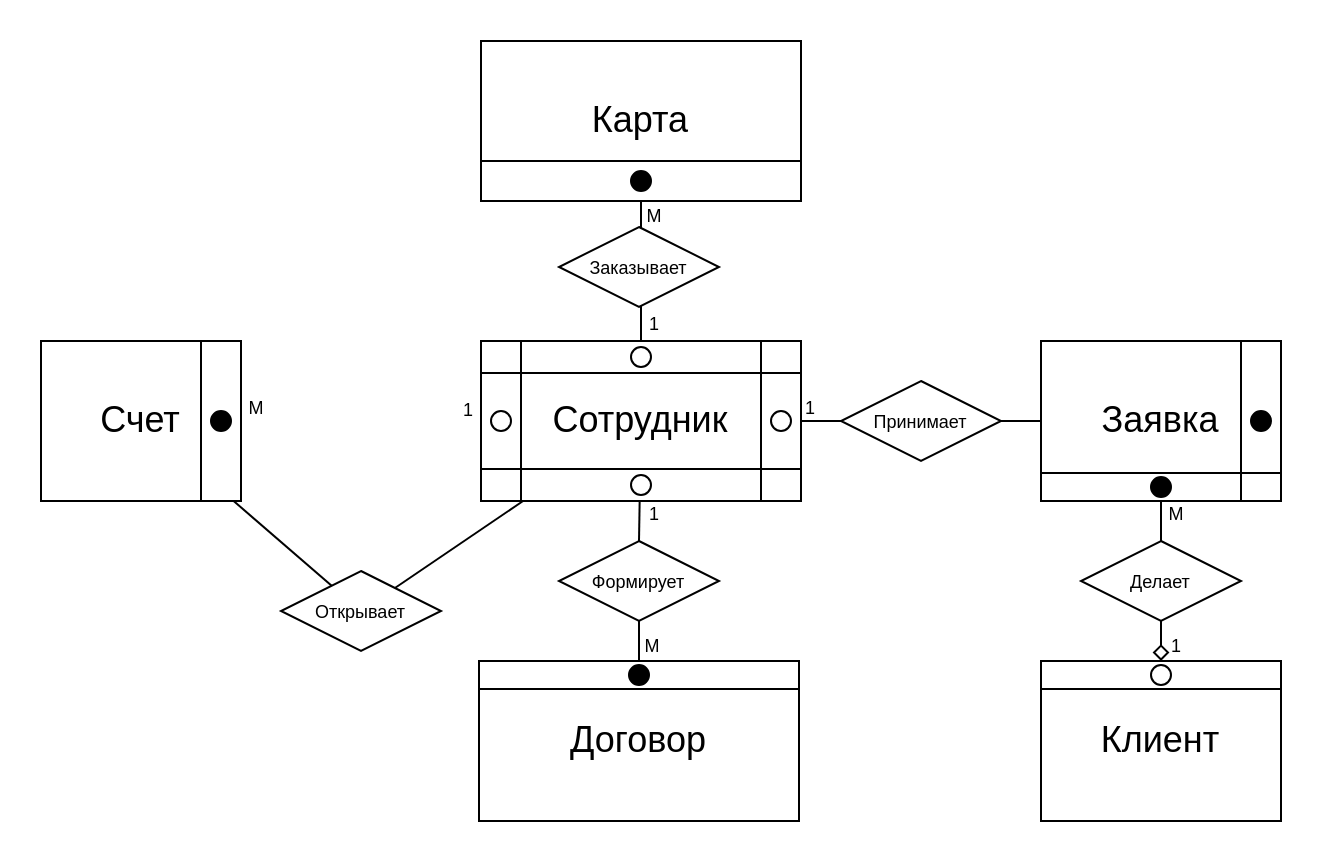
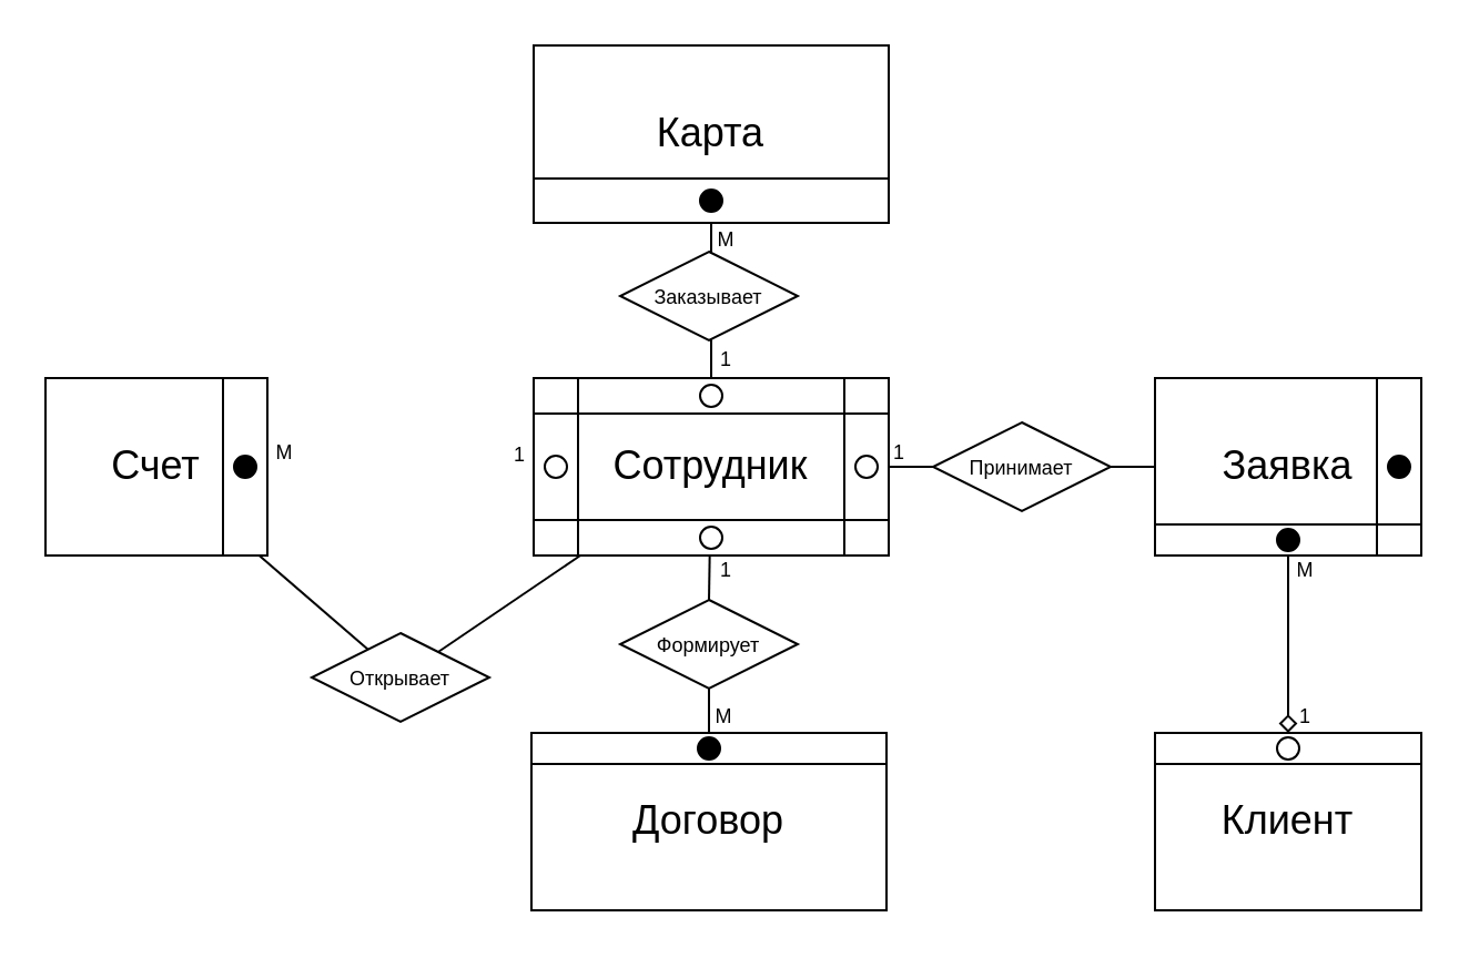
  <mxCell id="0" />
  <mxCell id="1" parent="0" />
  <mxCell id="2" style="edgeStyle=orthogonalEdgeStyle;orthogonalLoop=1;jettySize=auto;html=1;entryX=0.5;entryY=1;entryDx=0;entryDy=0;strokeColor=default;curved=1;startArrow=none;startFill=0;endArrow=none;endFill=0;" edge="1" parent="1" source="3" target="4"><mxGeometry relative="1" as="geometry" /></mxCell>
  <mxCell id="3" value="&lt;font style=&quot;font-size: 18px&quot;&gt;Сотрудник&lt;/font&gt;" style="shape=process;whiteSpace=wrap;html=1;backgroundOutline=1;size=0.125;" vertex="1" parent="1"><mxGeometry x="240" y="170" width="160" height="80" as="geometry" /></mxCell>
  <mxCell id="4" value="&lt;font style=&quot;font-size: 18px&quot;&gt;Карта&lt;/font&gt;" style="shape=internalStorage;whiteSpace=wrap;html=1;backgroundOutline=1;dx=0;dy=60;" vertex="1" parent="1"><mxGeometry x="240" y="20" width="160" height="80" as="geometry" /></mxCell>
  <mxCell id="5" value="" style="ellipse;whiteSpace=wrap;html=1;fillColor=#000000;" vertex="1" parent="1"><mxGeometry x="315" y="85" width="10" height="10" as="geometry" /></mxCell>
  <mxCell id="6" value="&lt;font style=&quot;font-size: 9px&quot;&gt;Заказывает&lt;/font&gt;" style="rhombus;whiteSpace=wrap;html=1;fillColor=#FFFFFF;" vertex="1" parent="1"><mxGeometry x="279" y="113" width="80" height="40" as="geometry" /></mxCell>
  <mxCell id="7" value="" style="shape=internalStorage;whiteSpace=wrap;html=1;backgroundOutline=1;dx=0;dy=64;fillColor=none;rotation=0;" vertex="1" parent="1"><mxGeometry x="240" y="170" width="160" height="80" as="geometry" /></mxCell>
  <mxCell id="8" value="" style="ellipse;whiteSpace=wrap;html=1;fontSize=9;fillColor=none;" vertex="1" parent="1"><mxGeometry x="385" y="205" width="10" height="10" as="geometry" /></mxCell>
  <mxCell id="9" value="" style="ellipse;whiteSpace=wrap;html=1;fontSize=9;fillColor=none;" vertex="1" parent="1"><mxGeometry x="315" y="173" width="10" height="10" as="geometry" /></mxCell>
  <mxCell id="10" value="" style="ellipse;whiteSpace=wrap;html=1;fontSize=9;fillColor=none;" vertex="1" parent="1"><mxGeometry x="245" y="205" width="10" height="10" as="geometry" /></mxCell>
  <mxCell id="11" style="edgeStyle=none;orthogonalLoop=1;jettySize=auto;html=1;fontSize=9;startArrow=none;startFill=0;endArrow=none;endFill=0;strokeColor=default;" edge="1" parent="1" source="19" target="18"><mxGeometry relative="1" as="geometry" /></mxCell>
  <mxCell id="12" style="edgeStyle=none;orthogonalLoop=1;jettySize=auto;html=1;entryX=0;entryY=0.5;entryDx=0;entryDy=0;fontSize=18;startArrow=none;startFill=0;endArrow=none;endFill=0;strokeColor=default;" edge="1" parent="1" source="27" target="36"><mxGeometry relative="1" as="geometry"><mxPoint x="500" y="210" as="targetPoint" /></mxGeometry></mxCell>
  <mxCell id="13" style="edgeStyle=none;orthogonalLoop=1;jettySize=auto;html=1;fontSize=18;startArrow=none;startFill=0;endArrow=none;endFill=0;strokeColor=default;entryX=0.5;entryY=0;entryDx=0;entryDy=0;" edge="1" parent="1" source="33" target="31"><mxGeometry relative="1" as="geometry"><mxPoint x="320" y="310" as="targetPoint" /></mxGeometry></mxCell>
  <mxCell id="14" value="" style="shape=internalStorage;whiteSpace=wrap;html=1;backgroundOutline=1;dx=0;dy=64;fillColor=none;rotation=-180;" vertex="1" parent="1"><mxGeometry x="240" y="170" width="160" height="80" as="geometry" /></mxCell>
  <mxCell id="15" value="" style="ellipse;whiteSpace=wrap;html=1;fontSize=9;fillColor=none;" vertex="1" parent="1"><mxGeometry x="315" y="237" width="10" height="10" as="geometry" /></mxCell>
  <mxCell id="16" value="1" style="text;html=1;strokeColor=none;fillColor=none;align=center;verticalAlign=middle;whiteSpace=wrap;rounded=0;fontSize=9;" vertex="1" parent="1"><mxGeometry x="322" y="157" width="10" height="10" as="geometry" /></mxCell>
  <mxCell id="17" value="М" style="text;html=1;strokeColor=none;fillColor=none;align=center;verticalAlign=middle;whiteSpace=wrap;rounded=0;fontSize=9;" vertex="1" parent="1"><mxGeometry x="322" y="103" width="10" height="10" as="geometry" /></mxCell>
  <mxCell id="18" value="&lt;font style=&quot;font-size: 18px&quot;&gt;Счет&lt;/font&gt;" style="shape=internalStorage;whiteSpace=wrap;html=1;backgroundOutline=1;dx=80;dy=80;" vertex="1" parent="1"><mxGeometry x="20" y="170" width="100" height="80" as="geometry" /></mxCell>
  <mxCell id="19" value="&lt;font style=&quot;font-size: 9px&quot;&gt;Открывает&lt;/font&gt;" style="rhombus;whiteSpace=wrap;html=1;fillColor=#FFFFFF;" vertex="1" parent="1"><mxGeometry x="140" y="285" width="80" height="40" as="geometry" /></mxCell>
  <mxCell id="20" value="" style="edgeStyle=none;orthogonalLoop=1;jettySize=auto;html=1;fontSize=9;startArrow=none;startFill=0;endArrow=none;endFill=0;strokeColor=default;" edge="1" parent="1" source="14" target="19"><mxGeometry relative="1" as="geometry"><mxPoint x="240" y="210" as="sourcePoint" /><mxPoint x="120" y="210" as="targetPoint" /></mxGeometry></mxCell>
  <mxCell id="21" value="" style="ellipse;whiteSpace=wrap;html=1;fontSize=9;fillColor=#000000;" vertex="1" parent="1"><mxGeometry x="105" y="205" width="10" height="10" as="geometry" /></mxCell>
  <mxCell id="22" value="1" style="text;html=1;strokeColor=none;fillColor=none;align=center;verticalAlign=middle;whiteSpace=wrap;rounded=0;fontSize=9;" vertex="1" parent="1"><mxGeometry x="229" y="200" width="10" height="10" as="geometry" /></mxCell>
  <mxCell id="23" value="М" style="text;html=1;strokeColor=none;fillColor=none;align=center;verticalAlign=middle;whiteSpace=wrap;rounded=0;fontSize=9;" vertex="1" parent="1"><mxGeometry x="123" y="199" width="10" height="10" as="geometry" /></mxCell>
  <mxCell id="24" style="edgeStyle=none;orthogonalLoop=1;jettySize=auto;html=1;entryX=0.5;entryY=0;entryDx=0;entryDy=0;fontSize=18;startArrow=none;startFill=0;endArrow=diamond;endFill=0;strokeColor=default;exitX=0.5;exitY=1;exitDx=0;exitDy=0;" edge="1" parent="1" source="36" target="29"><mxGeometry relative="1" as="geometry"><mxPoint x="640" y="210" as="sourcePoint" /><mxPoint x="640" y="330" as="targetPoint" /><Array as="points"><mxPoint x="580" y="270" /></Array></mxGeometry></mxCell>
  <mxCell id="25" value="" style="ellipse;whiteSpace=wrap;html=1;fontSize=9;fillColor=#000000;" vertex="1" parent="1"><mxGeometry x="575" y="238" width="10" height="10" as="geometry" /></mxCell>
  <mxCell id="26" value="" style="ellipse;whiteSpace=wrap;html=1;fontSize=9;fillColor=#000000;" vertex="1" parent="1"><mxGeometry x="625" y="205" width="10" height="10" as="geometry" /></mxCell>
  <mxCell id="27" value="&lt;font style=&quot;font-size: 9px&quot;&gt;Принимает&lt;/font&gt;" style="rhombus;whiteSpace=wrap;html=1;fillColor=#FFFFFF;" vertex="1" parent="1"><mxGeometry x="420" y="190" width="80" height="40" as="geometry" /></mxCell>
  <mxCell id="28" value="" style="edgeStyle=none;orthogonalLoop=1;jettySize=auto;html=1;entryX=0;entryY=0.5;entryDx=0;entryDy=0;fontSize=18;startArrow=none;startFill=0;endArrow=none;endFill=0;strokeColor=default;" edge="1" parent="1" source="14" target="27"><mxGeometry relative="1" as="geometry"><mxPoint x="400" y="210" as="sourcePoint" /><mxPoint x="500" y="210" as="targetPoint" /></mxGeometry></mxCell>
  <mxCell id="29" value="&lt;font style=&quot;font-size: 18px&quot;&gt;Клиент&lt;/font&gt;" style="shape=internalStorage;whiteSpace=wrap;html=1;backgroundOutline=1;dx=120;dy=14;fillColor=none;rotation=0;" vertex="1" parent="1"><mxGeometry x="520" y="330" width="120" height="80" as="geometry" /></mxCell>
  <mxCell id="30" value="" style="ellipse;whiteSpace=wrap;html=1;fontSize=9;fillColor=#FFFFFF;" vertex="1" parent="1"><mxGeometry x="575" y="332" width="10" height="10" as="geometry" /></mxCell>
  <mxCell id="31" value="&lt;font style=&quot;font-size: 18px&quot;&gt;Договор&lt;/font&gt;" style="shape=internalStorage;whiteSpace=wrap;html=1;backgroundOutline=1;dx=0;dy=14;" vertex="1" parent="1"><mxGeometry x="239" y="330" width="160" height="80" as="geometry" /></mxCell>
  <mxCell id="32" value="" style="ellipse;whiteSpace=wrap;html=1;fontSize=9;fillColor=#000000;" vertex="1" parent="1"><mxGeometry x="314" y="332" width="10" height="10" as="geometry" /></mxCell>
  <mxCell id="33" value="&lt;font style=&quot;font-size: 9px&quot;&gt;Формирует&lt;/font&gt;" style="rhombus;whiteSpace=wrap;html=1;fillColor=#FFFFFF;" vertex="1" parent="1"><mxGeometry x="279" y="270" width="80" height="40" as="geometry" /></mxCell>
  <mxCell id="34" value="" style="edgeStyle=none;orthogonalLoop=1;jettySize=auto;html=1;entryX=0.5;entryY=0;entryDx=0;entryDy=0;fontSize=18;startArrow=none;startFill=0;endArrow=none;endFill=0;strokeColor=default;" edge="1" parent="1" source="14" target="33"><mxGeometry relative="1" as="geometry"><mxPoint x="320" y="250" as="sourcePoint" /><mxPoint x="320" y="335" as="targetPoint" /></mxGeometry></mxCell>
- <mxCell id="35" value="&lt;font style=&quot;font-size: 9px&quot;&gt;Делает&lt;/font&gt;" style="rhombus;whiteSpace=wrap;html=1;fillColor=#FFFFFF;" vertex="1" parent="1"><mxGeometry x="540" y="270" width="80" height="40" as="geometry" /></mxCell>
  <mxCell id="36" value="&lt;font style=&quot;font-size: 18px&quot;&gt;Заявка&lt;/font&gt;" style="shape=internalStorage;whiteSpace=wrap;html=1;backgroundOutline=1;dx=100;dy=66;fillColor=none;rotation=0;" vertex="1" parent="1"><mxGeometry x="520" y="170" width="120" height="80" as="geometry" /></mxCell>
  <mxCell id="37" value="1" style="text;html=1;strokeColor=none;fillColor=none;align=center;verticalAlign=middle;whiteSpace=wrap;rounded=0;fontSize=9;" vertex="1" parent="1"><mxGeometry x="400" y="199" width="10" height="10" as="geometry" /></mxCell>
  <mxCell id="38" value="1" style="text;html=1;strokeColor=none;fillColor=none;align=center;verticalAlign=middle;whiteSpace=wrap;rounded=0;fontSize=9;" vertex="1" parent="1"><mxGeometry x="322" y="252" width="10" height="10" as="geometry" /></mxCell>
  <mxCell id="39" value="1" style="text;html=1;strokeColor=none;fillColor=none;align=center;verticalAlign=middle;whiteSpace=wrap;rounded=0;fontSize=9;" vertex="1" parent="1"><mxGeometry x="583" y="318" width="10" height="10" as="geometry" /></mxCell>
  <mxCell id="40" value="М" style="text;html=1;strokeColor=none;fillColor=none;align=center;verticalAlign=middle;whiteSpace=wrap;rounded=0;fontSize=9;" vertex="1" parent="1"><mxGeometry x="321" y="318" width="10" height="10" as="geometry" /></mxCell>
  <mxCell id="41" value="М" style="text;html=1;strokeColor=none;fillColor=none;align=center;verticalAlign=middle;whiteSpace=wrap;rounded=0;fontSize=9;" vertex="1" parent="1"><mxGeometry x="583" y="252" width="10" height="10" as="geometry" /></mxCell>
